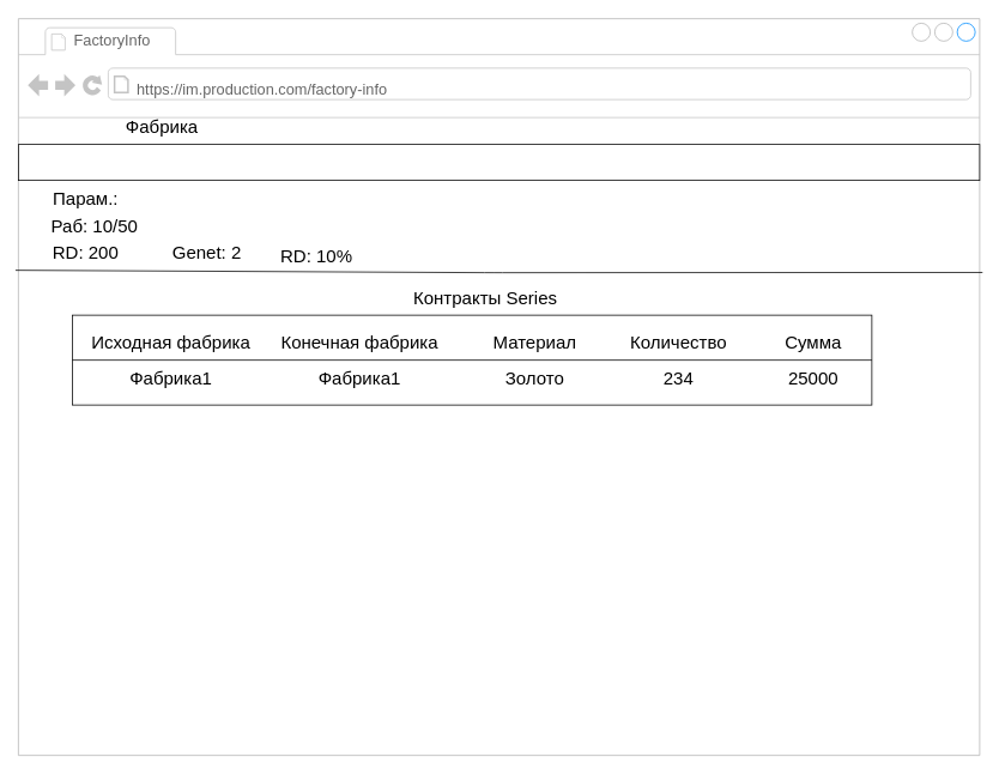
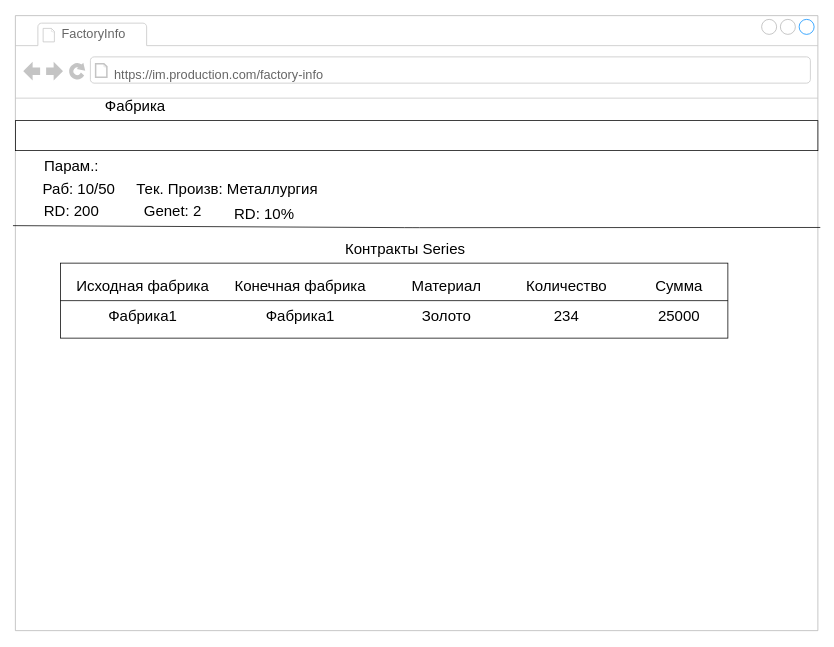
  <mxCell id="0" />
  <mxCell id="1" parent="0" />
  <mxCell id="2" value="" style="strokeWidth=1;shadow=0;dashed=0;align=center;html=1;shape=mxgraph.mockup.containers.browserWindow;rSize=0;strokeColor=#B5B5B5;mainText=,;recursiveResize=0;rounded=0;labelBackgroundColor=none;fontFamily=Verdana;fontSize=12" parent="1" vertex="1"><mxGeometry x="20" y="20" width="1070" height="820" as="geometry" /></mxCell>
  <mxCell id="3" value="FactoryInfo" style="strokeWidth=1;shadow=0;dashed=0;align=center;html=1;shape=mxgraph.mockup.containers.anchor;fontSize=17;fontColor=#666666;align=left;" parent="2" vertex="1"><mxGeometry x="60" y="12" width="110" height="26" as="geometry" /></mxCell>
  <mxCell id="4" value="https://im.production.com/factory-info" style="strokeWidth=1;shadow=0;dashed=0;align=center;html=1;shape=mxgraph.mockup.containers.anchor;rSize=0;fontSize=17;fontColor=#666666;align=left;" parent="2" vertex="1"><mxGeometry x="130" y="60" width="630" height="40" as="geometry" /></mxCell>
  <mxCell id="5" value="" style="rounded=0;whiteSpace=wrap;html=1;" parent="2" vertex="1"><mxGeometry y="140" width="1070" height="40" as="geometry" /></mxCell>
  <mxCell id="6" value="&lt;span style=&quot;font-size: 20px&quot;&gt;Фабрика&lt;/span&gt;" style="text;html=1;strokeColor=none;fillColor=none;align=center;verticalAlign=middle;whiteSpace=wrap;rounded=0;" parent="2" vertex="1"><mxGeometry x="70" y="110" width="180" height="20" as="geometry" /></mxCell>
  <mxCell id="7" value="&lt;font style=&quot;font-size: 20px&quot;&gt;Раб: 10/50&lt;/font&gt;" style="text;html=1;strokeColor=none;fillColor=none;align=center;verticalAlign=middle;whiteSpace=wrap;rounded=0;" parent="2" vertex="1"><mxGeometry x="30" y="220" width="110" height="20" as="geometry" /></mxCell>
  <mxCell id="8" value="&lt;font style=&quot;font-size: 20px&quot;&gt;RD: 200&lt;/font&gt;" style="text;html=1;strokeColor=none;fillColor=none;align=center;verticalAlign=middle;whiteSpace=wrap;rounded=0;" parent="2" vertex="1"><mxGeometry x="20" y="250" width="110" height="20" as="geometry" /></mxCell>
+ <mxCell id="9" value="&lt;font style=&quot;font-size: 20px&quot;&gt;Тек. Произв: Металлургия&lt;/font&gt;" style="text;html=1;strokeColor=none;fillColor=none;align=center;verticalAlign=middle;whiteSpace=wrap;rounded=0;" parent="2" vertex="1"><mxGeometry x="160" y="220" width="245" height="20" as="geometry" /></mxCell>
  <mxCell id="10" value="&lt;font style=&quot;font-size: 20px&quot;&gt;Genet: 2&lt;/font&gt;" style="text;html=1;strokeColor=none;fillColor=none;align=center;verticalAlign=middle;whiteSpace=wrap;rounded=0;" parent="2" vertex="1"><mxGeometry x="145" y="250" width="130" height="20" as="geometry" /></mxCell>
  <mxCell id="11" value="&lt;font style=&quot;font-size: 20px&quot;&gt;Парам.:&lt;/font&gt;" style="text;html=1;strokeColor=none;fillColor=none;align=center;verticalAlign=middle;whiteSpace=wrap;rounded=0;" parent="2" vertex="1"><mxGeometry x="20" y="190" width="110" height="20" as="geometry" /></mxCell>
  <mxCell id="12" value="" style="endArrow=none;html=1;strokeColor=#000000;strokeWidth=1;entryX=1.004;entryY=0.307;entryDx=0;entryDy=0;entryPerimeter=0;exitX=-0.002;exitY=0.304;exitDx=0;exitDy=0;exitPerimeter=0;" parent="2" edge="1"><mxGeometry width="50" height="50" relative="1" as="geometry"><mxPoint x="-3.21" y="280" as="sourcePoint" /><mxPoint x="1073.21" y="282.46" as="targetPoint" /><Array as="points"><mxPoint x="528.93" y="282.72" /></Array></mxGeometry></mxCell>
  <mxCell id="13" value="&lt;span style=&quot;font-size: 20px&quot;&gt;Контракты Series&lt;/span&gt;" style="text;html=1;strokeColor=none;fillColor=none;align=center;verticalAlign=middle;whiteSpace=wrap;rounded=0;" parent="2" vertex="1"><mxGeometry x="430" y="300" width="180" height="20" as="geometry" /></mxCell>
  <mxCell id="14" value="&lt;span style=&quot;font-size: 20px&quot;&gt;Исходная фабрика&lt;/span&gt;" style="text;html=1;strokeColor=none;fillColor=none;align=center;verticalAlign=middle;whiteSpace=wrap;rounded=0;" parent="2" vertex="1"><mxGeometry x="80" y="350" width="180" height="20" as="geometry" /></mxCell>
  <mxCell id="15" value="&lt;span style=&quot;font-size: 20px&quot;&gt;Конечная фабрика&lt;/span&gt;" style="text;html=1;strokeColor=none;fillColor=none;align=center;verticalAlign=middle;whiteSpace=wrap;rounded=0;" parent="2" vertex="1"><mxGeometry x="290" y="350" width="180" height="20" as="geometry" /></mxCell>
  <mxCell id="16" value="&lt;span style=&quot;font-size: 20px&quot;&gt;Материал&lt;/span&gt;" style="text;html=1;strokeColor=none;fillColor=none;align=center;verticalAlign=middle;whiteSpace=wrap;rounded=0;" parent="2" vertex="1"><mxGeometry x="510" y="350" width="130" height="20" as="geometry" /></mxCell>
  <mxCell id="17" value="&lt;span style=&quot;font-size: 20px&quot;&gt;Количество&lt;/span&gt;" style="text;html=1;strokeColor=none;fillColor=none;align=center;verticalAlign=middle;whiteSpace=wrap;rounded=0;" parent="2" vertex="1"><mxGeometry x="670" y="350" width="130" height="20" as="geometry" /></mxCell>
  <mxCell id="18" value="&lt;span style=&quot;font-size: 20px&quot;&gt;Сумма&lt;/span&gt;" style="text;html=1;strokeColor=none;fillColor=none;align=center;verticalAlign=middle;whiteSpace=wrap;rounded=0;" parent="2" vertex="1"><mxGeometry x="830" y="350" width="110" height="20" as="geometry" /></mxCell>
  <mxCell id="19" value="&lt;span style=&quot;font-size: 20px&quot;&gt;Фабрика1&lt;/span&gt;" style="text;html=1;strokeColor=none;fillColor=none;align=center;verticalAlign=middle;whiteSpace=wrap;rounded=0;" parent="2" vertex="1"><mxGeometry x="80" y="390" width="180" height="20" as="geometry" /></mxCell>
  <mxCell id="20" value="&lt;span style=&quot;font-size: 20px&quot;&gt;Фабрика1&lt;/span&gt;" style="text;html=1;strokeColor=none;fillColor=none;align=center;verticalAlign=middle;whiteSpace=wrap;rounded=0;" parent="2" vertex="1"><mxGeometry x="290" y="390" width="180" height="20" as="geometry" /></mxCell>
  <mxCell id="21" value="&lt;span style=&quot;font-size: 20px&quot;&gt;Золото&lt;/span&gt;" style="text;html=1;strokeColor=none;fillColor=none;align=center;verticalAlign=middle;whiteSpace=wrap;rounded=0;" parent="2" vertex="1"><mxGeometry x="510" y="390" width="130" height="20" as="geometry" /></mxCell>
  <mxCell id="22" value="&lt;span style=&quot;font-size: 20px&quot;&gt;234&lt;/span&gt;" style="text;html=1;strokeColor=none;fillColor=none;align=center;verticalAlign=middle;whiteSpace=wrap;rounded=0;" parent="2" vertex="1"><mxGeometry x="670" y="390" width="130" height="20" as="geometry" /></mxCell>
  <mxCell id="23" value="&lt;span style=&quot;font-size: 20px&quot;&gt;25000&lt;/span&gt;" style="text;html=1;strokeColor=none;fillColor=none;align=center;verticalAlign=middle;whiteSpace=wrap;rounded=0;" parent="2" vertex="1"><mxGeometry x="830" y="390" width="110" height="20" as="geometry" /></mxCell>
  <mxCell id="24" value="" style="rounded=0;whiteSpace=wrap;html=1;fillColor=none;" parent="2" vertex="1"><mxGeometry x="60" y="330" width="890" height="100" as="geometry" /></mxCell>
  <mxCell id="25" value="" style="endArrow=none;html=1;exitX=0;exitY=0.5;exitDx=0;exitDy=0;entryX=1;entryY=0.5;entryDx=0;entryDy=0;" parent="2" source="24" target="24" edge="1"><mxGeometry width="50" height="50" relative="1" as="geometry"><mxPoint x="440" y="460" as="sourcePoint" /><mxPoint x="490" y="410" as="targetPoint" /></mxGeometry></mxCell>
  <mxCell id="26" value="&lt;font style=&quot;font-size: 20px&quot;&gt;RD: 10%&lt;/font&gt;" style="text;html=1;" parent="2" vertex="1"><mxGeometry x="290" y="245" width="90" height="30" as="geometry" /></mxCell>
